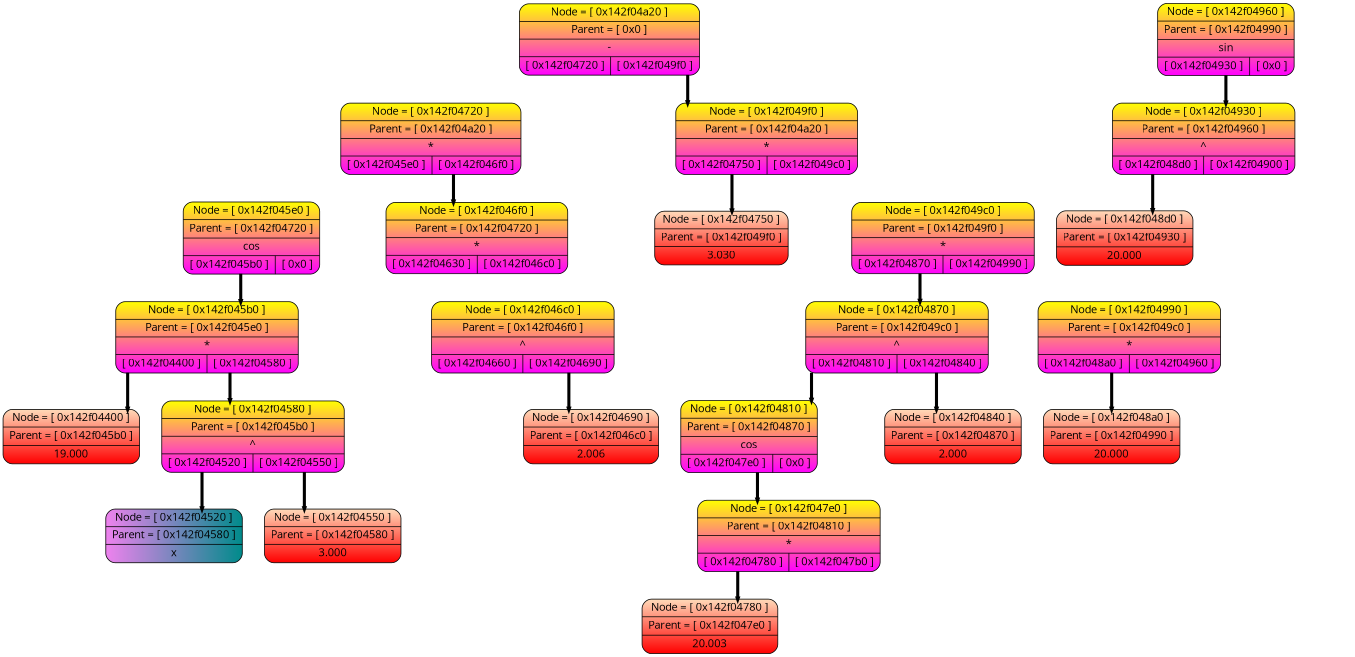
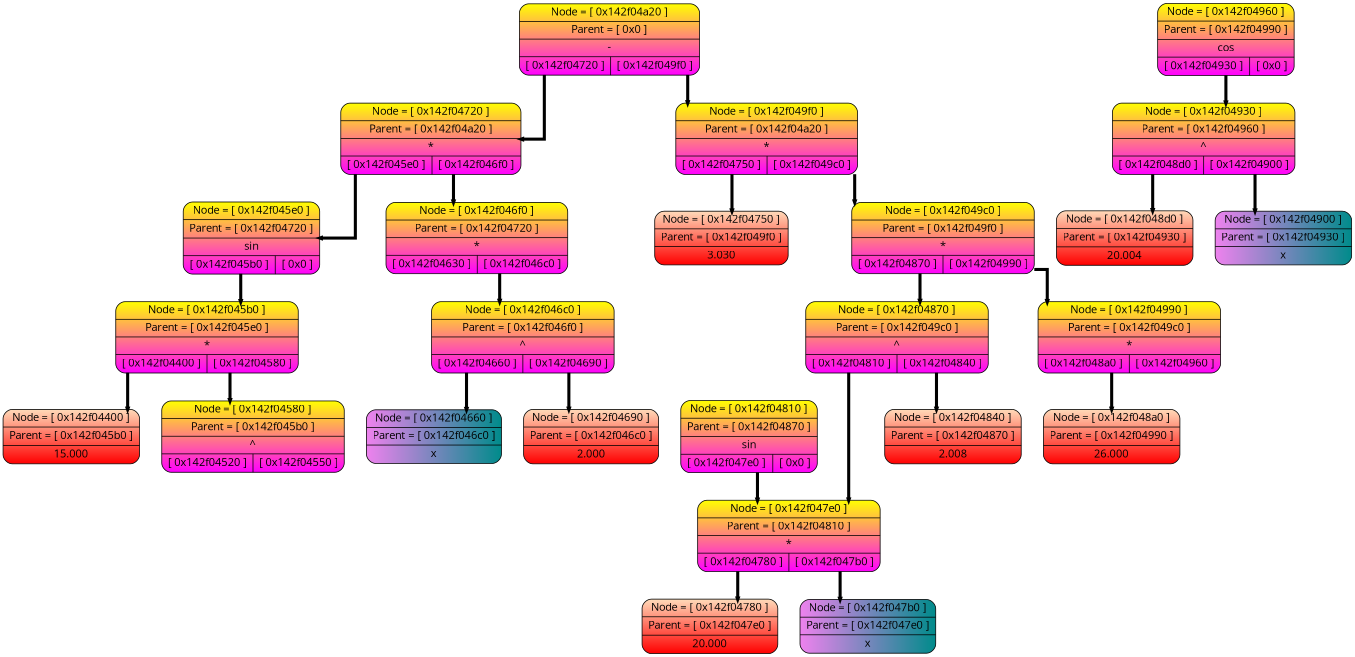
  digraph {
    fontname="Open Sans"
    nodesep=0.4
    rankdir=HR
    splines=ortho
    node [fillcolor="yellow:magenta" fontname="Open Sans" gradientangle=270 shape=record style="filled, rounded"]
    edge [arrowsize=0.2 color=black fontname="Open Sans" penwidth=4 style=bold tailport=l weight=10]
    n1 [label=" {Node = [ 0x142f04a20 ] | Parent = [ 0x0 ] | - | { <l> [ 0x142f04720 ] | <r> [ 0x142f049f0 ]}}"]
    n2 [label=" {Node = [ 0x142f04720 ] | Parent = [ 0x142f04a20 ] | * | { <l> [ 0x142f045e0 ] | <r> [ 0x142f046f0 ]}}"]
    n3 [label=" {Node = [ 0x142f049f0 ] | Parent = [ 0x142f04a20 ] | * | { <l> [ 0x142f04750 ] | <r> [ 0x142f049c0 ]}}"]
-   n4 [label=" {Node = [ 0x142f045e0 ] | Parent = [ 0x142f04720 ] | cos | { <l> [ 0x142f045b0 ] | <r> [ 0x0 ]}}"]
+   n4 [label=" {Node = [ 0x142f045e0 ] | Parent = [ 0x142f04720 ] | sin | { <l> [ 0x142f045b0 ] | <r> [ 0x0 ]}}"]
    n5 [label=" {Node = [ 0x142f046f0 ] | Parent = [ 0x142f04720 ] | * | { <l> [ 0x142f04630 ] | <r> [ 0x142f046c0 ]}}"]
    n6 [fillcolor="peachpuff:red" label=" {Node = [ 0x142f04750 ] | Parent = [ 0x142f049f0 ] | 3.030 }"]
    n7 [label=" {Node = [ 0x142f049c0 ] | Parent = [ 0x142f049f0 ] | * | { <l> [ 0x142f04870 ] | <r> [ 0x142f04990 ]}}"]
    n8 [label=" {Node = [ 0x142f045b0 ] | Parent = [ 0x142f045e0 ] | * | { <l> [ 0x142f04400 ] | <r> [ 0x142f04580 ]}}"]
    n9 [label=" {Node = [ 0x142f046c0 ] | Parent = [ 0x142f046f0 ] | ^ | { <l> [ 0x142f04660 ] | <r> [ 0x142f04690 ]}}"]
-   n10 [fillcolor="peachpuff:red" label=" {Node = [ 0x142f04400 ] | Parent = [ 0x142f045b0 ] | 19.000 }"]
+   n10 [fillcolor="peachpuff:red" label=" {Node = [ 0x142f04400 ] | Parent = [ 0x142f045b0 ] | 15.000 }"]
    n11 [label=" {Node = [ 0x142f04580 ] | Parent = [ 0x142f045b0 ] | ^ | { <l> [ 0x142f04520 ] | <r> [ 0x142f04550 ]}}"]
-   n12 [fillcolor="violet:darkcyan" label=" {Node = [ 0x142f04520 ] | Parent = [ 0x142f04580 ] | x }" gradientangle=""]
-   n13 [fillcolor="peachpuff:red" label=" {Node = [ 0x142f04550 ] | Parent = [ 0x142f04580 ] | 3.000 }"]
-   n15 [fillcolor="peachpuff:red" label=" {Node = [ 0x142f04690 ] | Parent = [ 0x142f046c0 ] | 2.006 }"]
+   n14 [fillcolor="violet:darkcyan" label=" {Node = [ 0x142f04660 ] | Parent = [ 0x142f046c0 ] | x }" gradientangle=""]
+   n15 [fillcolor="peachpuff:red" label=" {Node = [ 0x142f04690 ] | Parent = [ 0x142f046c0 ] | 2.000 }"]
    n16 [label=" {Node = [ 0x142f04870 ] | Parent = [ 0x142f049c0 ] | ^ | { <l> [ 0x142f04810 ] | <r> [ 0x142f04840 ]}}"]
    n17 [label=" {Node = [ 0x142f04990 ] | Parent = [ 0x142f049c0 ] | * | { <l> [ 0x142f048a0 ] | <r> [ 0x142f04960 ]}}"]
-   n18 [label=" {Node = [ 0x142f04810 ] | Parent = [ 0x142f04870 ] | cos | { <l> [ 0x142f047e0 ] | <r> [ 0x0 ]}}"]
-   n19 [fillcolor="peachpuff:red" label=" {Node = [ 0x142f04840 ] | Parent = [ 0x142f04870 ] | 2.000 }"]
-   n20 [fillcolor="peachpuff:red" label=" {Node = [ 0x142f048a0 ] | Parent = [ 0x142f04990 ] | 20.000 }"]
+   n18 [label=" {Node = [ 0x142f04810 ] | Parent = [ 0x142f04870 ] | sin | { <l> [ 0x142f047e0 ] | <r> [ 0x0 ]}}"]
+   n19 [fillcolor="peachpuff:red" label=" {Node = [ 0x142f04840 ] | Parent = [ 0x142f04870 ] | 2.008 }"]
+   n20 [fillcolor="peachpuff:red" label=" {Node = [ 0x142f048a0 ] | Parent = [ 0x142f04990 ] | 26.000 }"]
    n21 [label=" {Node = [ 0x142f047e0 ] | Parent = [ 0x142f04810 ] | * | { <l> [ 0x142f04780 ] | <r> [ 0x142f047b0 ]}}"]
-   n22 [fillcolor="peachpuff:red" label=" {Node = [ 0x142f04780 ] | Parent = [ 0x142f047e0 ] | 20.003 }"]
-   n24 [label=" {Node = [ 0x142f04960 ] | Parent = [ 0x142f04990 ] | sin | { <l> [ 0x142f04930 ] | <r> [ 0x0 ]}}"]
+   n22 [fillcolor="peachpuff:red" label=" {Node = [ 0x142f04780 ] | Parent = [ 0x142f047e0 ] | 20.000 }"]
+   n23 [fillcolor="violet:darkcyan" label=" {Node = [ 0x142f047b0 ] | Parent = [ 0x142f047e0 ] | x }" gradientangle=""]
+   n24 [label=" {Node = [ 0x142f04960 ] | Parent = [ 0x142f04990 ] | cos | { <l> [ 0x142f04930 ] | <r> [ 0x0 ]}}"]
    n25 [label=" {Node = [ 0x142f04930 ] | Parent = [ 0x142f04960 ] | ^ | { <l> [ 0x142f048d0 ] | <r> [ 0x142f04900 ]}}"]
-   n26 [fillcolor="peachpuff:red" label=" {Node = [ 0x142f048d0 ] | Parent = [ 0x142f04930 ] | 20.000 }"]
+   n26 [fillcolor="peachpuff:red" label=" {Node = [ 0x142f048d0 ] | Parent = [ 0x142f04930 ] | 20.004 }"]
+   n27 [fillcolor="violet:darkcyan" label=" {Node = [ 0x142f04900 ] | Parent = [ 0x142f04930 ] | x }" gradientangle=""]
+   n1 -> n2
    n1 -> n3 [tailport=r]
+   n2 -> n4
    n2 -> n5 [tailport=r]
    n3 -> n6
+   n3 -> n7 [tailport=r]
    n4 -> n8
+   n5 -> n9 [tailport=r]
    n7 -> n16
+   n7 -> n17 [tailport=r]
    n8 -> n10
    n8 -> n11 [tailport=r]
+   n9 -> n14
    n9 -> n15 [tailport=r]
-   n11 -> n12
-   n11 -> n13 [tailport=r]
-   n16 -> n18
+   n16 -> n21
    n16 -> n19 [tailport=r]
    n17 -> n20
    n18 -> n21
    n21 -> n22
+   n21 -> n23 [tailport=r]
    n24 -> n25
    n25 -> n26
+   n25 -> n27 [tailport=r]
  }
